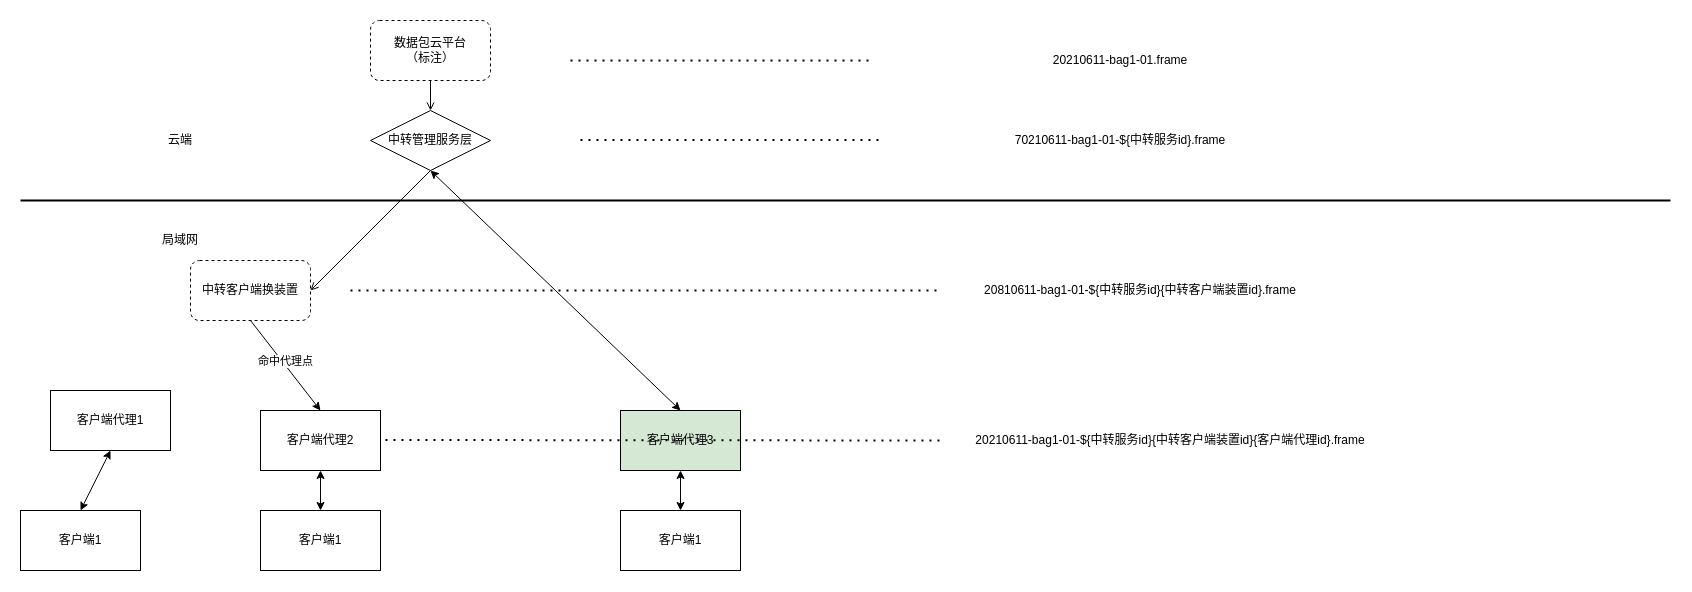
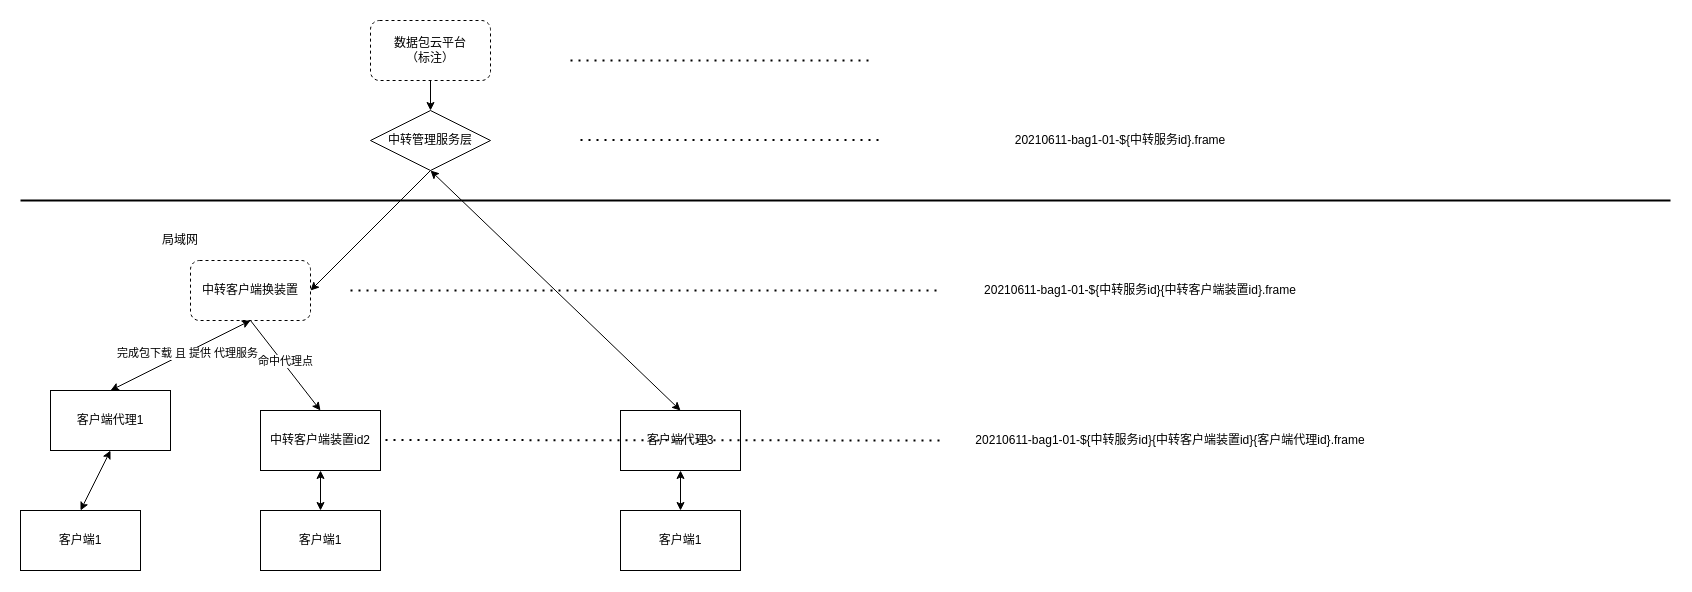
  <mxCell id="0" />
  <mxCell id="1" parent="0" />
  <mxCell id="2" value="客户端1" style="rounded=0;whiteSpace=wrap;html=1;" parent="1" vertex="1"><mxGeometry x="20" y="510" width="120" height="60" as="geometry" /></mxCell>
  <mxCell id="3" value="客户端代理1" style="rounded=0;whiteSpace=wrap;html=1;" parent="1" vertex="1"><mxGeometry x="50" y="390" width="120" height="60" as="geometry" /></mxCell>
  <mxCell id="4" value="" style="endArrow=classic;startArrow=classic;html=1;entryX=0.5;entryY=1;entryDx=0;entryDy=0;" parent="1" target="3" edge="1"><mxGeometry width="50" height="50" relative="1" as="geometry"><mxPoint x="80" y="510" as="sourcePoint" /><mxPoint x="40" y="600" as="targetPoint" /></mxGeometry></mxCell>
  <mxCell id="5" value="客户端1" style="rounded=0;whiteSpace=wrap;html=1;" parent="1" vertex="1"><mxGeometry x="260" y="510" width="120" height="60" as="geometry" /></mxCell>
- <mxCell id="6" value="客户端代理2" style="rounded=0;whiteSpace=wrap;html=1;" parent="1" vertex="1"><mxGeometry x="260" y="410" width="120" height="60" as="geometry" /></mxCell>
+ <mxCell id="6" value="中转客户端装置id2" style="rounded=0;whiteSpace=wrap;html=1;" parent="1" vertex="1"><mxGeometry x="260" y="410" width="120" height="60" as="geometry" /></mxCell>
  <mxCell id="7" value="" style="endArrow=classic;startArrow=classic;html=1;entryX=0.5;entryY=1;entryDx=0;entryDy=0;" parent="1" target="6" edge="1"><mxGeometry width="50" height="50" relative="1" as="geometry"><mxPoint x="320" y="510" as="sourcePoint" /><mxPoint x="280" y="600" as="targetPoint" /></mxGeometry></mxCell>
  <mxCell id="8" value="客户端1" style="rounded=0;whiteSpace=wrap;html=1;" parent="1" vertex="1"><mxGeometry x="620" y="510" width="120" height="60" as="geometry" /></mxCell>
- <mxCell id="9" value="客户端代理3" style="rounded=0;whiteSpace=wrap;html=1;fillColor=#d5e8d4;" parent="1" vertex="1"><mxGeometry x="620" y="410" width="120" height="60" as="geometry" /></mxCell>
+ <mxCell id="9" value="客户端代理3" style="rounded=0;whiteSpace=wrap;html=1;" parent="1" vertex="1"><mxGeometry x="620" y="410" width="120" height="60" as="geometry" /></mxCell>
  <mxCell id="10" value="" style="endArrow=classic;startArrow=classic;html=1;entryX=0.5;entryY=1;entryDx=0;entryDy=0;" parent="1" target="9" edge="1"><mxGeometry width="50" height="50" relative="1" as="geometry"><mxPoint x="680" y="510" as="sourcePoint" /><mxPoint x="640" y="600" as="targetPoint" /></mxGeometry></mxCell>
- <mxCell id="11" value="" style="edgeStyle=orthogonalEdgeStyle;rounded=0;orthogonalLoop=1;jettySize=auto;html=1;endArrow=open;" parent="1" source="12" target="18" edge="1"><mxGeometry relative="1" as="geometry" /></mxCell>
+ <mxCell id="11" value="" style="edgeStyle=orthogonalEdgeStyle;rounded=0;orthogonalLoop=1;jettySize=auto;html=1;" parent="1" source="12" target="18" edge="1"><mxGeometry relative="1" as="geometry" /></mxCell>
  <mxCell id="12" value="数据包云平台&lt;br&gt;（标注）" style="rounded=1;whiteSpace=wrap;html=1;dashed=1;" parent="1" vertex="1"><mxGeometry x="370" y="20" width="120" height="60" as="geometry" /></mxCell>
  <mxCell id="13" value="中转客户端换装置" style="rounded=1;whiteSpace=wrap;html=1;dashed=1;" parent="1" vertex="1"><mxGeometry x="190" y="260" width="120" height="60" as="geometry" /></mxCell>
+ <mxCell id="14" value="" style="endArrow=classic;startArrow=classic;html=1;entryX=0.5;entryY=1;entryDx=0;entryDy=0;exitX=0.5;exitY=0;exitDx=0;exitDy=0;" parent="1" source="3" target="13" edge="1"><mxGeometry width="50" height="50" relative="1" as="geometry"><mxPoint x="140" y="460" as="sourcePoint" /><mxPoint x="290" y="300" as="targetPoint" /></mxGeometry></mxCell>
+ <mxCell id="15" value="完成包下载 且 提供 代理服务" style="edgeLabel;html=1;align=center;verticalAlign=middle;resizable=0;points=[];" parent="14" vertex="1" connectable="0"><mxGeometry x="0.09" y="-1" relative="1" as="geometry"><mxPoint as="offset" /></mxGeometry></mxCell>
  <mxCell id="16" value="" style="endArrow=classic;html=1;exitX=0.5;exitY=1;exitDx=0;exitDy=0;entryX=0.5;entryY=0;entryDx=0;entryDy=0;" parent="1" source="13" target="6" edge="1"><mxGeometry width="50" height="50" relative="1" as="geometry"><mxPoint x="420" y="330" as="sourcePoint" /><mxPoint x="400" y="420" as="targetPoint" /></mxGeometry></mxCell>
  <mxCell id="17" value="命中代理点" style="edgeLabel;html=1;align=center;verticalAlign=middle;resizable=0;points=[];" parent="16" vertex="1" connectable="0"><mxGeometry x="-0.079" y="2" relative="1" as="geometry"><mxPoint as="offset" /></mxGeometry></mxCell>
  <mxCell id="18" value="中转管理服务层" style="rhombus;whiteSpace=wrap;html=1;" parent="1" vertex="1"><mxGeometry x="370" y="110" width="120" height="60" as="geometry" /></mxCell>
- <mxCell id="19" value="" style="endArrow=open;html=1;exitX=0.5;exitY=1;exitDx=0;exitDy=0;entryX=1;entryY=0.5;entryDx=0;entryDy=0;" parent="1" source="18" target="13" edge="1"><mxGeometry width="50" height="50" relative="1" as="geometry"><mxPoint x="500" y="370" as="sourcePoint" /><mxPoint x="350" y="270" as="targetPoint" /></mxGeometry></mxCell>
+ <mxCell id="19" value="" style="endArrow=classic;html=1;exitX=0.5;exitY=1;exitDx=0;exitDy=0;entryX=1;entryY=0.5;entryDx=0;entryDy=0;" parent="1" source="18" target="13" edge="1"><mxGeometry width="50" height="50" relative="1" as="geometry"><mxPoint x="500" y="370" as="sourcePoint" /><mxPoint x="350" y="270" as="targetPoint" /></mxGeometry></mxCell>
  <mxCell id="20" value="" style="endArrow=classic;startArrow=classic;html=1;entryX=0.5;entryY=1;entryDx=0;entryDy=0;exitX=0.5;exitY=0;exitDx=0;exitDy=0;" parent="1" source="9" target="18" edge="1"><mxGeometry width="50" height="50" relative="1" as="geometry"><mxPoint x="680" y="420" as="sourcePoint" /><mxPoint x="630" y="300" as="targetPoint" /></mxGeometry></mxCell>
  <mxCell id="21" value="" style="endArrow=none;html=1;strokeWidth=2;" parent="1" edge="1"><mxGeometry width="50" height="50" relative="1" as="geometry"><mxPoint x="20" y="200" as="sourcePoint" /><mxPoint x="1670" y="200" as="targetPoint" /></mxGeometry></mxCell>
- <mxCell id="22" value="云端" style="text;html=1;strokeColor=none;fillColor=none;align=center;verticalAlign=middle;whiteSpace=wrap;rounded=0;" parent="1" vertex="1"><mxGeometry x="160" y="130" width="40" height="20" as="geometry" /></mxCell>
  <mxCell id="23" value="局域网" style="text;html=1;strokeColor=none;fillColor=none;align=center;verticalAlign=middle;whiteSpace=wrap;rounded=0;" parent="1" vertex="1"><mxGeometry x="160" y="230" width="40" height="20" as="geometry" /></mxCell>
  <mxCell id="24" value="" style="endArrow=none;dashed=1;html=1;dashPattern=1 3;strokeWidth=2;" edge="1" parent="1"><mxGeometry width="50" height="50" relative="1" as="geometry"><mxPoint x="570" y="60" as="sourcePoint" /><mxPoint x="870" y="60" as="targetPoint" /></mxGeometry></mxCell>
- <mxCell id="25" value="20210611-bag1-01.frame" style="text;html=1;strokeColor=none;fillColor=none;align=center;verticalAlign=middle;whiteSpace=wrap;rounded=0;" vertex="1" parent="1"><mxGeometry x="920" y="50" width="400" height="20" as="geometry" /></mxCell>
- <mxCell id="26" value="70210611-bag1-01-${中转服务id}.frame" style="text;html=1;strokeColor=none;fillColor=none;align=center;verticalAlign=middle;whiteSpace=wrap;rounded=0;" vertex="1" parent="1"><mxGeometry x="920" y="130" width="400" height="20" as="geometry" /></mxCell>
+ <mxCell id="26" value="20210611-bag1-01-${中转服务id}.frame" style="text;html=1;strokeColor=none;fillColor=none;align=center;verticalAlign=middle;whiteSpace=wrap;rounded=0;" vertex="1" parent="1"><mxGeometry x="920" y="130" width="400" height="20" as="geometry" /></mxCell>
  <mxCell id="27" value="" style="endArrow=none;dashed=1;html=1;dashPattern=1 3;strokeWidth=2;" edge="1" parent="1"><mxGeometry width="50" height="50" relative="1" as="geometry"><mxPoint x="580" y="139.5" as="sourcePoint" /><mxPoint x="880" y="139.5" as="targetPoint" /></mxGeometry></mxCell>
- <mxCell id="28" value="20810611-bag1-01-${中转服务id}{中转客户端装置id}.frame" style="text;html=1;strokeColor=none;fillColor=none;align=center;verticalAlign=middle;whiteSpace=wrap;rounded=0;" vertex="1" parent="1"><mxGeometry x="940" y="280" width="400" height="20" as="geometry" /></mxCell>
+ <mxCell id="28" value="20210611-bag1-01-${中转服务id}{中转客户端装置id}.frame" style="text;html=1;strokeColor=none;fillColor=none;align=center;verticalAlign=middle;whiteSpace=wrap;rounded=0;" vertex="1" parent="1"><mxGeometry x="940" y="280" width="400" height="20" as="geometry" /></mxCell>
  <mxCell id="29" value="" style="endArrow=none;dashed=1;html=1;dashPattern=1 3;strokeWidth=2;" edge="1" parent="1" target="28"><mxGeometry width="50" height="50" relative="1" as="geometry"><mxPoint x="350" y="290" as="sourcePoint" /><mxPoint x="770" y="260" as="targetPoint" /></mxGeometry></mxCell>
  <mxCell id="30" value="" style="endArrow=none;dashed=1;html=1;dashPattern=1 3;strokeWidth=2;" edge="1" parent="1"><mxGeometry width="50" height="50" relative="1" as="geometry"><mxPoint x="385" y="439.5" as="sourcePoint" /><mxPoint x="940" y="440" as="targetPoint" /></mxGeometry></mxCell>
  <mxCell id="31" value="20210611-bag1-01-${中转服务id}{中转客户端装置id}{客户端代理id}.frame" style="text;html=1;strokeColor=none;fillColor=none;align=center;verticalAlign=middle;whiteSpace=wrap;rounded=0;" vertex="1" parent="1"><mxGeometry x="970" y="430" width="400" height="20" as="geometry" /></mxCell>
